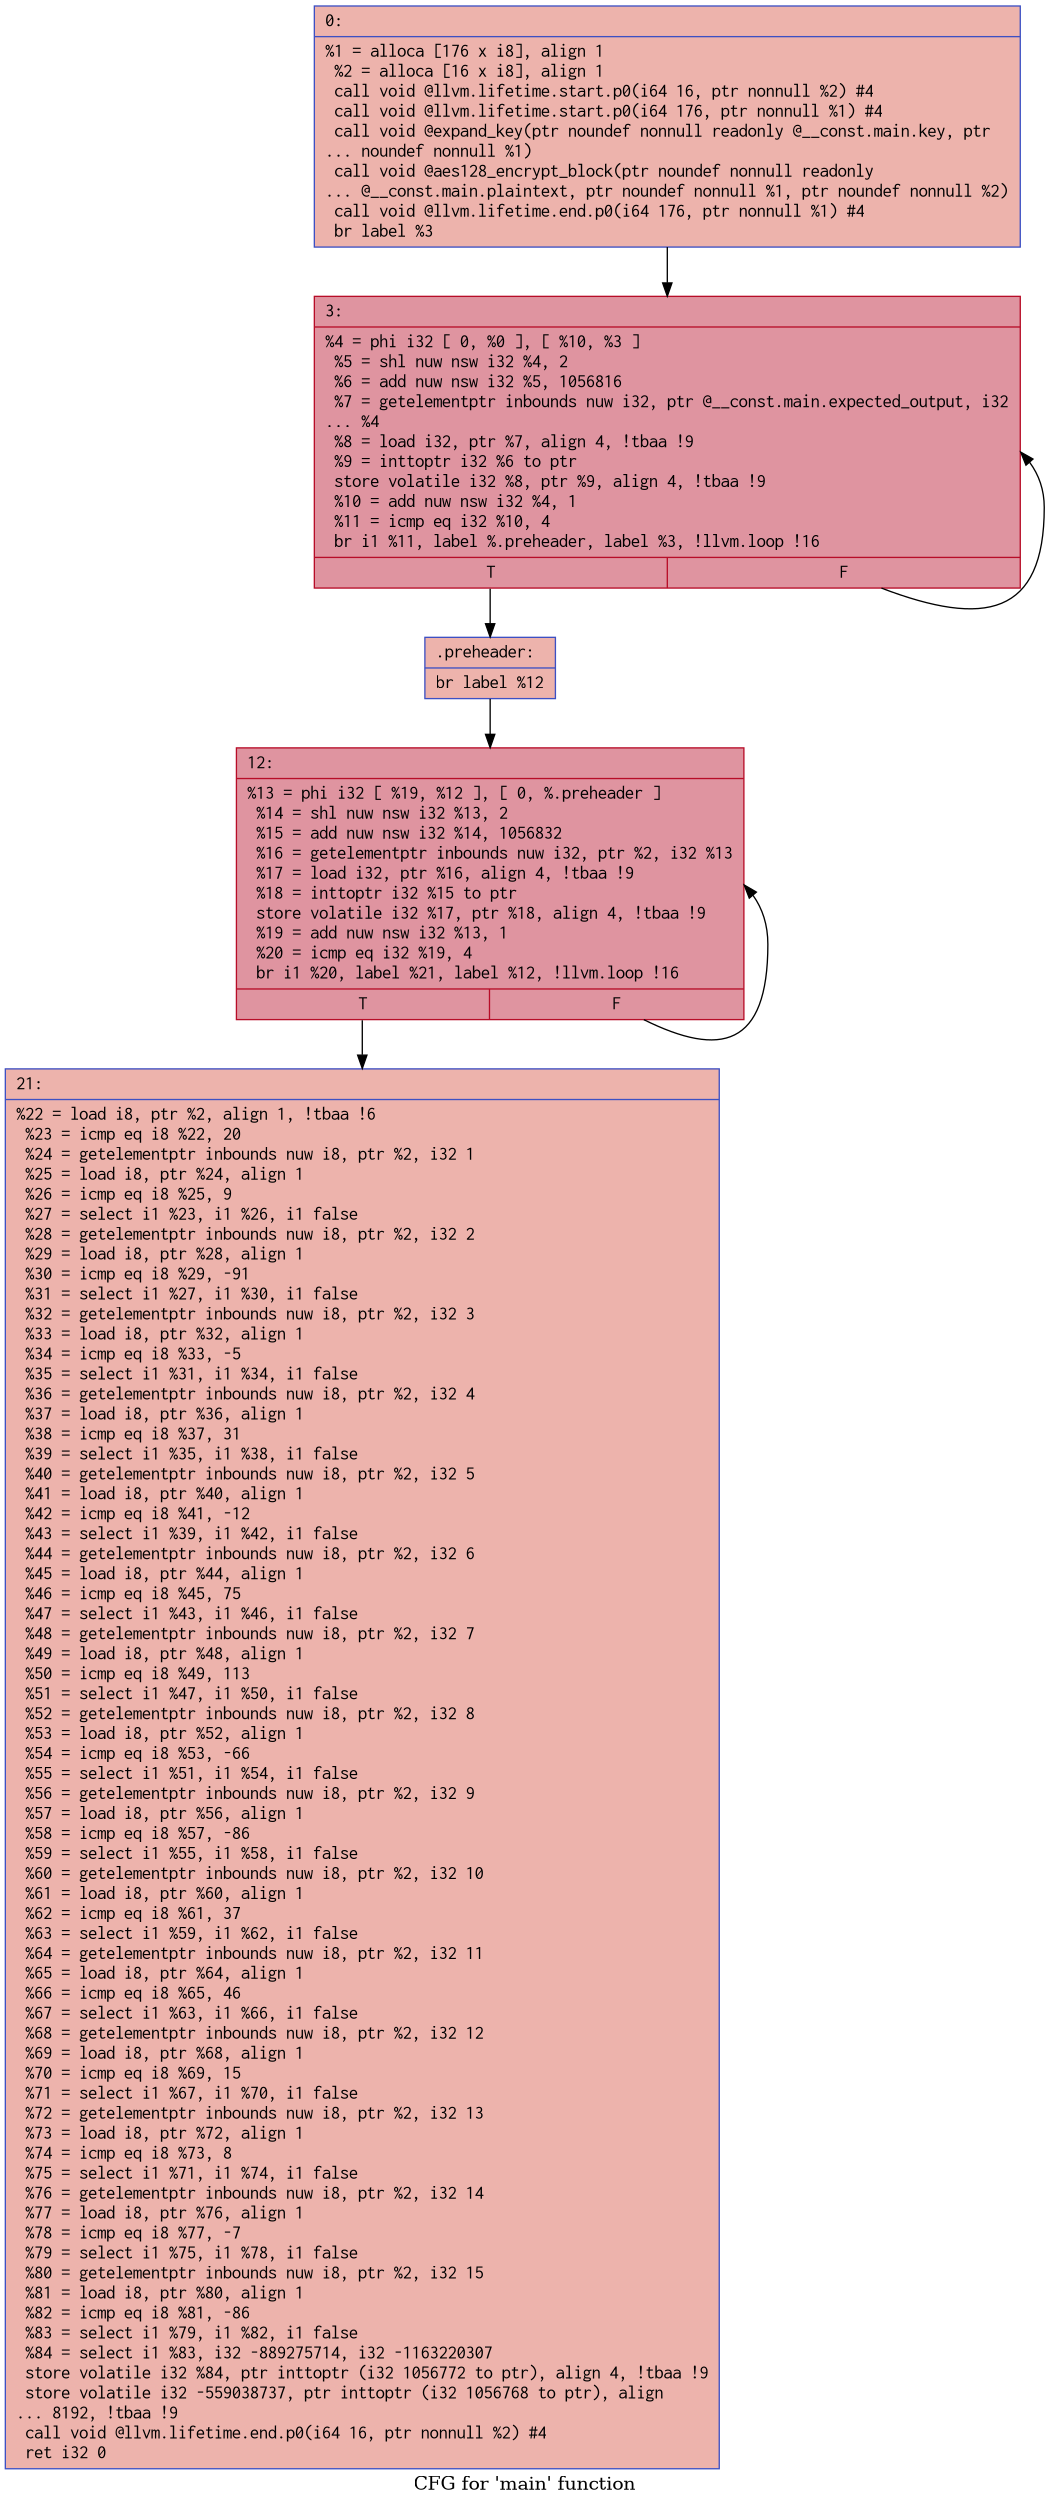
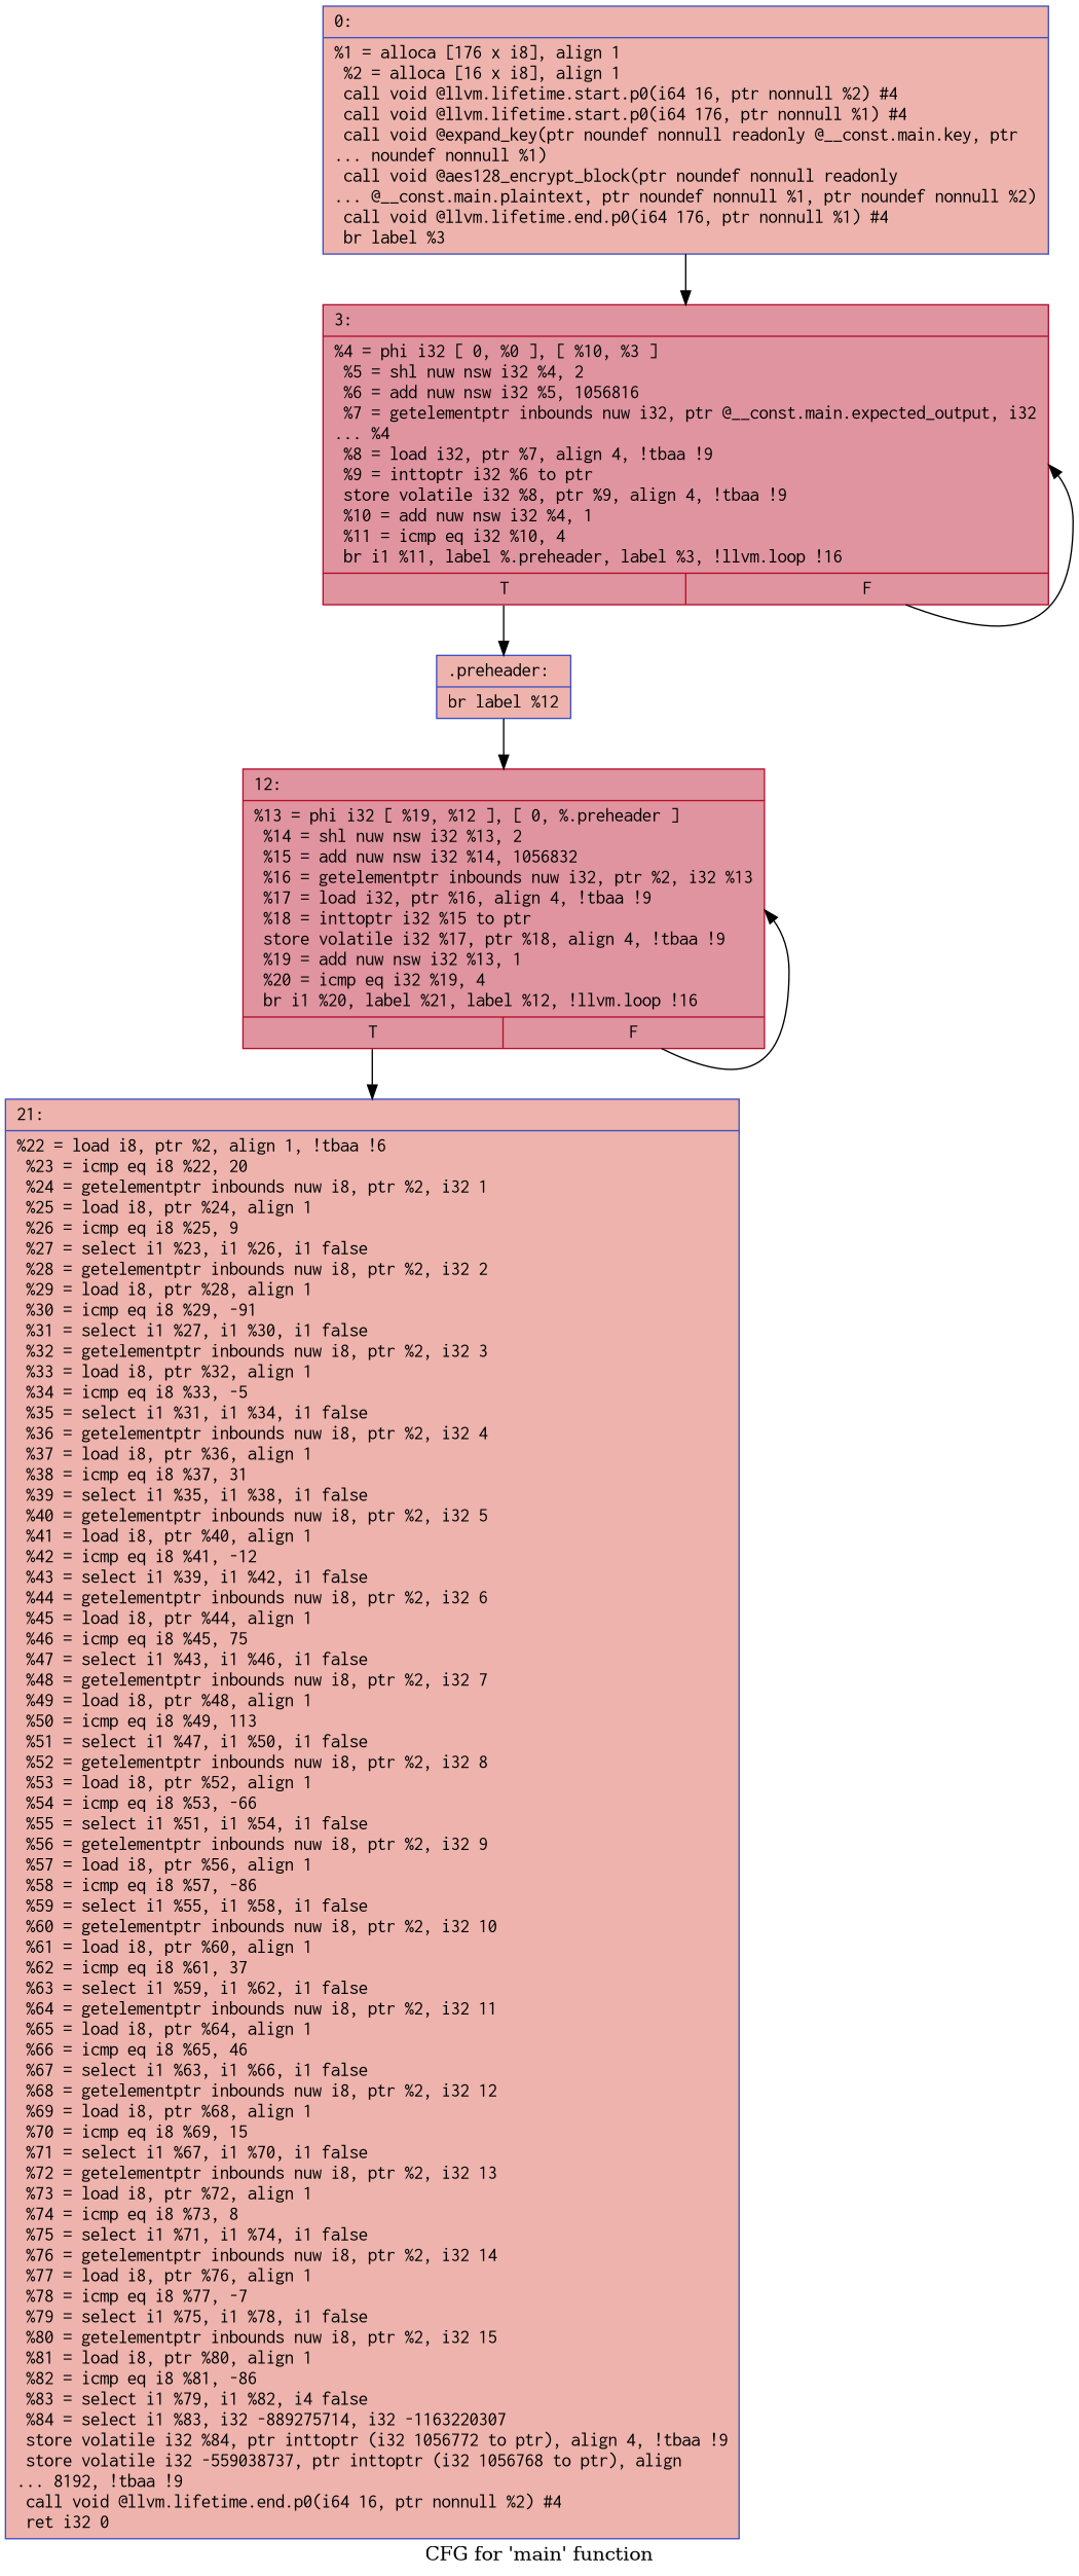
  digraph {
    label="CFG for 'main' function"
    node [color="#3d50c3ff" fillcolor="#d6524470" fontname=Courier shape=record style=filled]
    n1 [label="{0:\l|  %1 = alloca [176 x i8], align 1\l  %2 = alloca [16 x i8], align 1\l  call void @llvm.lifetime.start.p0(i64 16, ptr nonnull %2) #4\l  call void @llvm.lifetime.start.p0(i64 176, ptr nonnull %1) #4\l  call void @expand_key(ptr noundef nonnull readonly @__const.main.key, ptr\l... noundef nonnull %1)\l  call void @aes128_encrypt_block(ptr noundef nonnull readonly\l... @__const.main.plaintext, ptr noundef nonnull %1, ptr noundef nonnull %2)\l  call void @llvm.lifetime.end.p0(i64 176, ptr nonnull %1) #4\l  br label %3\l}"]
    n2 [color="#b70d28ff" fillcolor="#b70d2870" label="{3:\l|  %4 = phi i32 [ 0, %0 ], [ %10, %3 ]\l  %5 = shl nuw nsw i32 %4, 2\l  %6 = add nuw nsw i32 %5, 1056816\l  %7 = getelementptr inbounds nuw i32, ptr @__const.main.expected_output, i32\l... %4\l  %8 = load i32, ptr %7, align 4, !tbaa !9\l  %9 = inttoptr i32 %6 to ptr\l  store volatile i32 %8, ptr %9, align 4, !tbaa !9\l  %10 = add nuw nsw i32 %4, 1\l  %11 = icmp eq i32 %10, 4\l  br i1 %11, label %.preheader, label %3, !llvm.loop !16\l|{<s0>T|<s1>F}}"]
    n3 [label="{.preheader:\l|  br label %12\l}"]
    n4 [color="#b70d28ff" fillcolor="#b70d2870" label="{12:\l|  %13 = phi i32 [ %19, %12 ], [ 0, %.preheader ]\l  %14 = shl nuw nsw i32 %13, 2\l  %15 = add nuw nsw i32 %14, 1056832\l  %16 = getelementptr inbounds nuw i32, ptr %2, i32 %13\l  %17 = load i32, ptr %16, align 4, !tbaa !9\l  %18 = inttoptr i32 %15 to ptr\l  store volatile i32 %17, ptr %18, align 4, !tbaa !9\l  %19 = add nuw nsw i32 %13, 1\l  %20 = icmp eq i32 %19, 4\l  br i1 %20, label %21, label %12, !llvm.loop !16\l|{<s0>T|<s1>F}}"]
-   n5 [label="{21:\l|  %22 = load i8, ptr %2, align 1, !tbaa !6\l  %23 = icmp eq i8 %22, 20\l  %24 = getelementptr inbounds nuw i8, ptr %2, i32 1\l  %25 = load i8, ptr %24, align 1\l  %26 = icmp eq i8 %25, 9\l  %27 = select i1 %23, i1 %26, i1 false\l  %28 = getelementptr inbounds nuw i8, ptr %2, i32 2\l  %29 = load i8, ptr %28, align 1\l  %30 = icmp eq i8 %29, -91\l  %31 = select i1 %27, i1 %30, i1 false\l  %32 = getelementptr inbounds nuw i8, ptr %2, i32 3\l  %33 = load i8, ptr %32, align 1\l  %34 = icmp eq i8 %33, -5\l  %35 = select i1 %31, i1 %34, i1 false\l  %36 = getelementptr inbounds nuw i8, ptr %2, i32 4\l  %37 = load i8, ptr %36, align 1\l  %38 = icmp eq i8 %37, 31\l  %39 = select i1 %35, i1 %38, i1 false\l  %40 = getelementptr inbounds nuw i8, ptr %2, i32 5\l  %41 = load i8, ptr %40, align 1\l  %42 = icmp eq i8 %41, -12\l  %43 = select i1 %39, i1 %42, i1 false\l  %44 = getelementptr inbounds nuw i8, ptr %2, i32 6\l  %45 = load i8, ptr %44, align 1\l  %46 = icmp eq i8 %45, 75\l  %47 = select i1 %43, i1 %46, i1 false\l  %48 = getelementptr inbounds nuw i8, ptr %2, i32 7\l  %49 = load i8, ptr %48, align 1\l  %50 = icmp eq i8 %49, 113\l  %51 = select i1 %47, i1 %50, i1 false\l  %52 = getelementptr inbounds nuw i8, ptr %2, i32 8\l  %53 = load i8, ptr %52, align 1\l  %54 = icmp eq i8 %53, -66\l  %55 = select i1 %51, i1 %54, i1 false\l  %56 = getelementptr inbounds nuw i8, ptr %2, i32 9\l  %57 = load i8, ptr %56, align 1\l  %58 = icmp eq i8 %57, -86\l  %59 = select i1 %55, i1 %58, i1 false\l  %60 = getelementptr inbounds nuw i8, ptr %2, i32 10\l  %61 = load i8, ptr %60, align 1\l  %62 = icmp eq i8 %61, 37\l  %63 = select i1 %59, i1 %62, i1 false\l  %64 = getelementptr inbounds nuw i8, ptr %2, i32 11\l  %65 = load i8, ptr %64, align 1\l  %66 = icmp eq i8 %65, 46\l  %67 = select i1 %63, i1 %66, i1 false\l  %68 = getelementptr inbounds nuw i8, ptr %2, i32 12\l  %69 = load i8, ptr %68, align 1\l  %70 = icmp eq i8 %69, 15\l  %71 = select i1 %67, i1 %70, i1 false\l  %72 = getelementptr inbounds nuw i8, ptr %2, i32 13\l  %73 = load i8, ptr %72, align 1\l  %74 = icmp eq i8 %73, 8\l  %75 = select i1 %71, i1 %74, i1 false\l  %76 = getelementptr inbounds nuw i8, ptr %2, i32 14\l  %77 = load i8, ptr %76, align 1\l  %78 = icmp eq i8 %77, -7\l  %79 = select i1 %75, i1 %78, i1 false\l  %80 = getelementptr inbounds nuw i8, ptr %2, i32 15\l  %81 = load i8, ptr %80, align 1\l  %82 = icmp eq i8 %81, -86\l  %83 = select i1 %79, i1 %82, i1 false\l  %84 = select i1 %83, i32 -889275714, i32 -1163220307\l  store volatile i32 %84, ptr inttoptr (i32 1056772 to ptr), align 4, !tbaa !9\l  store volatile i32 -559038737, ptr inttoptr (i32 1056768 to ptr), align\l... 8192, !tbaa !9\l  call void @llvm.lifetime.end.p0(i64 16, ptr nonnull %2) #4\l  ret i32 0\l}"]
+   n5 [label="{21:\l|  %22 = load i8, ptr %2, align 1, !tbaa !6\l  %23 = icmp eq i8 %22, 20\l  %24 = getelementptr inbounds nuw i8, ptr %2, i32 1\l  %25 = load i8, ptr %24, align 1\l  %26 = icmp eq i8 %25, 9\l  %27 = select i1 %23, i1 %26, i1 false\l  %28 = getelementptr inbounds nuw i8, ptr %2, i32 2\l  %29 = load i8, ptr %28, align 1\l  %30 = icmp eq i8 %29, -91\l  %31 = select i1 %27, i1 %30, i1 false\l  %32 = getelementptr inbounds nuw i8, ptr %2, i32 3\l  %33 = load i8, ptr %32, align 1\l  %34 = icmp eq i8 %33, -5\l  %35 = select i1 %31, i1 %34, i1 false\l  %36 = getelementptr inbounds nuw i8, ptr %2, i32 4\l  %37 = load i8, ptr %36, align 1\l  %38 = icmp eq i8 %37, 31\l  %39 = select i1 %35, i1 %38, i1 false\l  %40 = getelementptr inbounds nuw i8, ptr %2, i32 5\l  %41 = load i8, ptr %40, align 1\l  %42 = icmp eq i8 %41, -12\l  %43 = select i1 %39, i1 %42, i1 false\l  %44 = getelementptr inbounds nuw i8, ptr %2, i32 6\l  %45 = load i8, ptr %44, align 1\l  %46 = icmp eq i8 %45, 75\l  %47 = select i1 %43, i1 %46, i1 false\l  %48 = getelementptr inbounds nuw i8, ptr %2, i32 7\l  %49 = load i8, ptr %48, align 1\l  %50 = icmp eq i8 %49, 113\l  %51 = select i1 %47, i1 %50, i1 false\l  %52 = getelementptr inbounds nuw i8, ptr %2, i32 8\l  %53 = load i8, ptr %52, align 1\l  %54 = icmp eq i8 %53, -66\l  %55 = select i1 %51, i1 %54, i1 false\l  %56 = getelementptr inbounds nuw i8, ptr %2, i32 9\l  %57 = load i8, ptr %56, align 1\l  %58 = icmp eq i8 %57, -86\l  %59 = select i1 %55, i1 %58, i1 false\l  %60 = getelementptr inbounds nuw i8, ptr %2, i32 10\l  %61 = load i8, ptr %60, align 1\l  %62 = icmp eq i8 %61, 37\l  %63 = select i1 %59, i1 %62, i1 false\l  %64 = getelementptr inbounds nuw i8, ptr %2, i32 11\l  %65 = load i8, ptr %64, align 1\l  %66 = icmp eq i8 %65, 46\l  %67 = select i1 %63, i1 %66, i1 false\l  %68 = getelementptr inbounds nuw i8, ptr %2, i32 12\l  %69 = load i8, ptr %68, align 1\l  %70 = icmp eq i8 %69, 15\l  %71 = select i1 %67, i1 %70, i1 false\l  %72 = getelementptr inbounds nuw i8, ptr %2, i32 13\l  %73 = load i8, ptr %72, align 1\l  %74 = icmp eq i8 %73, 8\l  %75 = select i1 %71, i1 %74, i1 false\l  %76 = getelementptr inbounds nuw i8, ptr %2, i32 14\l  %77 = load i8, ptr %76, align 1\l  %78 = icmp eq i8 %77, -7\l  %79 = select i1 %75, i1 %78, i1 false\l  %80 = getelementptr inbounds nuw i8, ptr %2, i32 15\l  %81 = load i8, ptr %80, align 1\l  %82 = icmp eq i8 %81, -86\l  %83 = select i1 %79, i1 %82, i4 false\l  %84 = select i1 %83, i32 -889275714, i32 -1163220307\l  store volatile i32 %84, ptr inttoptr (i32 1056772 to ptr), align 4, !tbaa !9\l  store volatile i32 -559038737, ptr inttoptr (i32 1056768 to ptr), align\l... 8192, !tbaa !9\l  call void @llvm.lifetime.end.p0(i64 16, ptr nonnull %2) #4\l  ret i32 0\l}"]
    n1 -> n2
    n2 -> n2 [tailport=s1]
    n2 -> n3 [tailport=s0]
    n3 -> n4
    n4 -> n4 [tailport=s1]
    n4 -> n5 [tailport=s0]
  }
